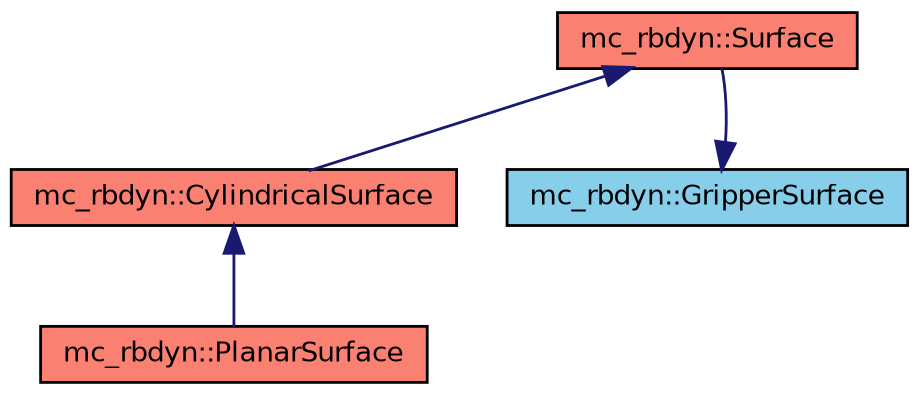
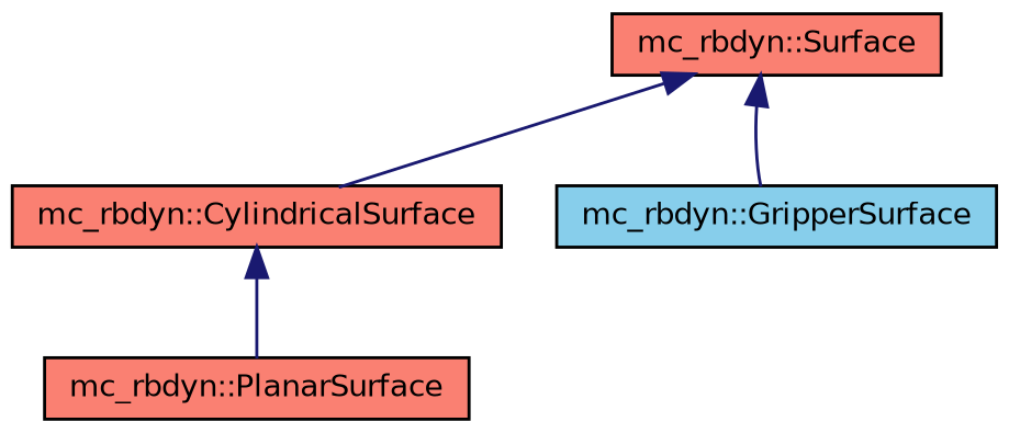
  digraph {
    node [color=black fillcolor=salmon fontname=Helvetica fontsize=10 shape=record style=filled]
    edge [color=midnightblue dir=back fontname=Helvetica fontsize=10 labelfontname=Helvetica labelfontsize=10 style=solid]
    n1 [fontcolor=black height=0.2 label="mc_rbdyn::Surface" width=0.4]
    n2 [height=0.2 label="mc_rbdyn::CylindricalSurface" width=0.4]
    n3 [fillcolor=skyblue height=0.2 label="mc_rbdyn::GripperSurface" width=0.4]
    n4 [height=0.2 label="mc_rbdyn::PlanarSurface" width=0.4]
    n1 -> n2
-   n3 -> n1
+   n1 -> n3
    n2 -> n4
  }
